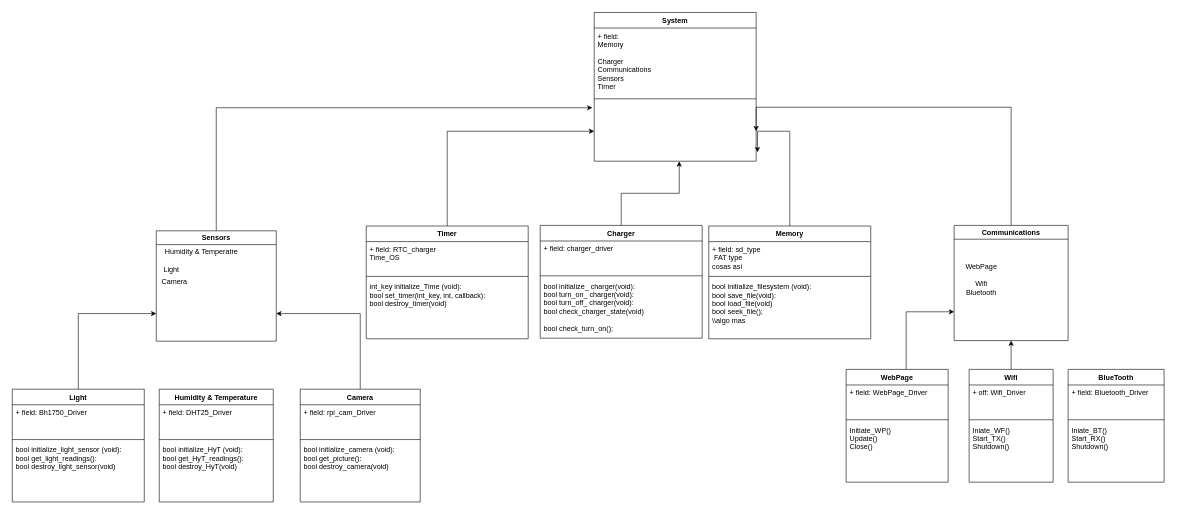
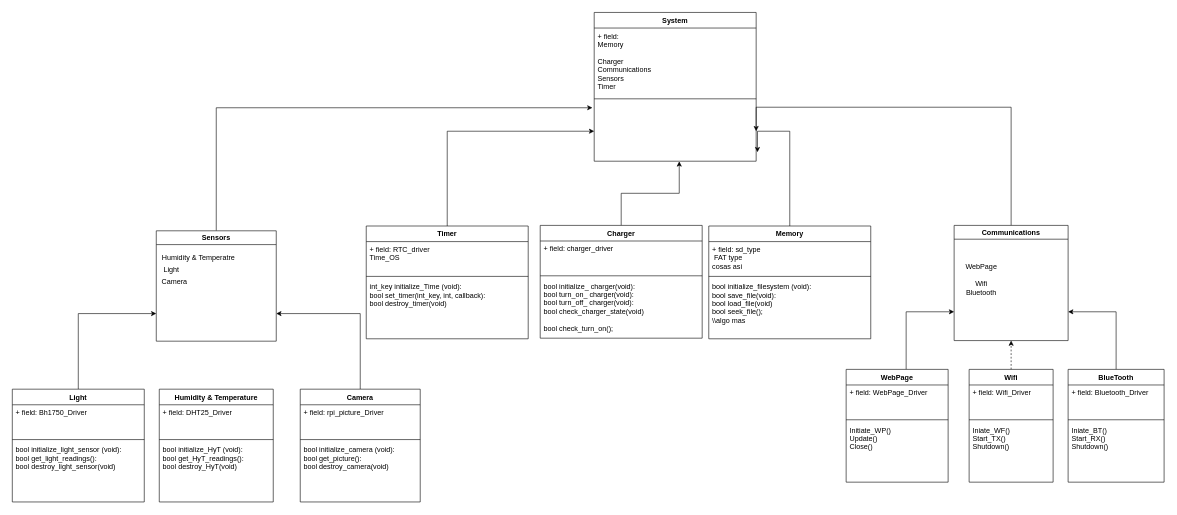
  <mxCell id="0" />
  <mxCell id="1" parent="0" />
  <mxCell id="2" style="edgeStyle=orthogonalEdgeStyle;rounded=0;orthogonalLoop=1;jettySize=auto;html=1;entryX=-0.011;entryY=0.109;entryDx=0;entryDy=0;entryPerimeter=0;" parent="1" source="3" target="24" edge="1"><mxGeometry relative="1" as="geometry" /></mxCell>
  <mxCell id="3" value="Sensors" style="swimlane;" parent="1" vertex="1"><mxGeometry x="260" y="384" width="200" height="184" as="geometry" /></mxCell>
- <mxCell id="4" value="Humidity &amp;amp; Temperatre" style="text;html=1;align=center;verticalAlign=middle;resizable=0;points=[];autosize=1;strokeColor=none;" parent="3" vertex="1"><mxGeometry x="5" y="25" width="140" height="20" as="geometry" /></mxCell>
+ <mxCell id="4" value="Humidity &amp;amp; Temperatre" style="text;html=1;align=center;verticalAlign=middle;resizable=0;points=[];autosize=1;strokeColor=none;" parent="3" vertex="1"><mxGeometry y="35" width="140" height="20" as="geometry" /></mxCell>
  <mxCell id="5" value="Light" style="text;html=1;align=center;verticalAlign=middle;resizable=0;points=[];autosize=1;strokeColor=none;" parent="3" vertex="1"><mxGeometry x="5" y="55" width="40" height="20" as="geometry" /></mxCell>
  <mxCell id="6" value="Camera" style="text;html=1;align=center;verticalAlign=middle;resizable=0;points=[];autosize=1;strokeColor=none;" parent="3" vertex="1"><mxGeometry y="75" width="60" height="20" as="geometry" /></mxCell>
  <mxCell id="7" style="edgeStyle=orthogonalEdgeStyle;rounded=0;orthogonalLoop=1;jettySize=auto;html=1;entryX=1;entryY=0.5;entryDx=0;entryDy=0;" parent="1" source="8" target="24" edge="1"><mxGeometry relative="1" as="geometry"><Array as="points"><mxPoint x="1685" y="178" /><mxPoint x="1260" y="178" /></Array></mxGeometry></mxCell>
  <mxCell id="8" value="Communications" style="swimlane;" parent="1" vertex="1"><mxGeometry x="1590" y="375" width="190" height="192" as="geometry" /></mxCell>
  <mxCell id="9" value="&lt;div&gt;Wifi&lt;/div&gt;&lt;div&gt;Bluetooth&lt;br&gt;&lt;/div&gt;" style="text;html=1;align=center;verticalAlign=middle;resizable=0;points=[];autosize=1;strokeColor=none;" parent="8" vertex="1"><mxGeometry x="10" y="90" width="70" height="30" as="geometry" /></mxCell>
  <mxCell id="10" value="WebPage" style="text;html=1;align=center;verticalAlign=middle;resizable=0;points=[];autosize=1;strokeColor=none;" parent="8" vertex="1"><mxGeometry x="10" y="60" width="70" height="20" as="geometry" /></mxCell>
  <mxCell id="11" style="edgeStyle=orthogonalEdgeStyle;rounded=0;orthogonalLoop=1;jettySize=auto;html=1;entryX=0.525;entryY=1.003;entryDx=0;entryDy=0;entryPerimeter=0;" parent="1" source="12" target="24" edge="1"><mxGeometry relative="1" as="geometry" /></mxCell>
  <mxCell id="12" value="Charger" style="swimlane;fontStyle=1;align=center;verticalAlign=top;childLayout=stackLayout;horizontal=1;startSize=26;horizontalStack=0;resizeParent=1;resizeParentMax=0;resizeLast=0;collapsible=1;marginBottom=0;" parent="1" vertex="1"><mxGeometry x="900" y="375" width="270" height="188" as="geometry" /></mxCell>
  <mxCell id="13" value="+ field: charger_driver" style="text;strokeColor=none;fillColor=none;align=left;verticalAlign=top;spacingLeft=4;spacingRight=4;overflow=hidden;rotatable=0;points=[[0,0.5],[1,0.5]];portConstraint=eastwest;" parent="12" vertex="1"><mxGeometry y="26" width="270" height="54" as="geometry" /></mxCell>
  <mxCell id="14" value="" style="line;strokeWidth=1;fillColor=none;align=left;verticalAlign=middle;spacingTop=-1;spacingLeft=3;spacingRight=3;rotatable=0;labelPosition=right;points=[];portConstraint=eastwest;" parent="12" vertex="1"><mxGeometry y="80" width="270" height="8" as="geometry" /></mxCell>
  <mxCell id="15" value="bool initialize_ charger(void):&#10;bool turn_on_ charger(void):&#10;bool turn_off_ charger(void):&#10;bool check_charger_state(void)&#10;&#10;bool check_turn_on();&#10;  &#10;&#10;" style="text;strokeColor=none;fillColor=none;align=left;verticalAlign=top;spacingLeft=4;spacingRight=4;overflow=hidden;rotatable=0;points=[[0,0.5],[1,0.5]];portConstraint=eastwest;" parent="12" vertex="1"><mxGeometry y="88" width="270" height="100" as="geometry" /></mxCell>
  <mxCell id="16" style="edgeStyle=orthogonalEdgeStyle;rounded=0;orthogonalLoop=1;jettySize=auto;html=1;entryX=1.008;entryY=0.85;entryDx=0;entryDy=0;entryPerimeter=0;" parent="1" source="17" target="24" edge="1"><mxGeometry relative="1" as="geometry"><Array as="points"><mxPoint x="1316" y="218" /><mxPoint x="1262" y="218" /></Array></mxGeometry></mxCell>
  <mxCell id="17" value="Memory" style="swimlane;fontStyle=1;align=center;verticalAlign=top;childLayout=stackLayout;horizontal=1;startSize=26;horizontalStack=0;resizeParent=1;resizeParentMax=0;resizeLast=0;collapsible=1;marginBottom=0;" parent="1" vertex="1"><mxGeometry x="1181" y="376" width="270" height="188" as="geometry" /></mxCell>
  <mxCell id="18" value="+ field: sd_type&#10; FAT type&#10;cosas asi&#10;" style="text;strokeColor=none;fillColor=none;align=left;verticalAlign=top;spacingLeft=4;spacingRight=4;overflow=hidden;rotatable=0;points=[[0,0.5],[1,0.5]];portConstraint=eastwest;" parent="17" vertex="1"><mxGeometry y="26" width="270" height="54" as="geometry" /></mxCell>
  <mxCell id="19" value="" style="line;strokeWidth=1;fillColor=none;align=left;verticalAlign=middle;spacingTop=-1;spacingLeft=3;spacingRight=3;rotatable=0;labelPosition=right;points=[];portConstraint=eastwest;" parent="17" vertex="1"><mxGeometry y="80" width="270" height="8" as="geometry" /></mxCell>
  <mxCell id="20" value="bool initialize_filesystem (void):&#10;bool save_file(void):&#10;bool load_file(void)&#10;bool seek_file();&#10;\\algo mas&#10;&#10;  &#10;&#10;" style="text;strokeColor=none;fillColor=none;align=left;verticalAlign=top;spacingLeft=4;spacingRight=4;overflow=hidden;rotatable=0;points=[[0,0.5],[1,0.5]];portConstraint=eastwest;" parent="17" vertex="1"><mxGeometry y="88" width="270" height="100" as="geometry" /></mxCell>
  <mxCell id="21" value="System" style="swimlane;fontStyle=1;align=center;verticalAlign=top;childLayout=stackLayout;horizontal=1;startSize=26;horizontalStack=0;resizeParent=1;resizeParentMax=0;resizeLast=0;collapsible=1;marginBottom=0;" parent="1" vertex="1"><mxGeometry x="990" y="20" width="270" height="248" as="geometry" /></mxCell>
  <mxCell id="22" value="+ field: &#10;Memory &#10;&#10;Charger&#10;Communications&#10;Sensors&#10;Timer&#10;&#10;" style="text;strokeColor=none;fillColor=none;align=left;verticalAlign=top;spacingLeft=4;spacingRight=4;overflow=hidden;rotatable=0;points=[[0,0.5],[1,0.5]];portConstraint=eastwest;" parent="21" vertex="1"><mxGeometry y="26" width="270" height="114" as="geometry" /></mxCell>
  <mxCell id="23" value="" style="line;strokeWidth=1;fillColor=none;align=left;verticalAlign=middle;spacingTop=-1;spacingLeft=3;spacingRight=3;rotatable=0;labelPosition=right;points=[];portConstraint=eastwest;" parent="21" vertex="1"><mxGeometry y="140" width="270" height="8" as="geometry" /></mxCell>
  <mxCell id="24" value="  " style="text;strokeColor=none;fillColor=none;align=left;verticalAlign=top;spacingLeft=4;spacingRight=4;overflow=hidden;rotatable=0;points=[[0,0.5],[1,0.5]];portConstraint=eastwest;" parent="21" vertex="1"><mxGeometry y="148" width="270" height="100" as="geometry" /></mxCell>
  <mxCell id="25" style="edgeStyle=orthogonalEdgeStyle;rounded=0;orthogonalLoop=1;jettySize=auto;html=1;entryX=0;entryY=0.5;entryDx=0;entryDy=0;" parent="1" source="26" target="24" edge="1"><mxGeometry relative="1" as="geometry" /></mxCell>
  <mxCell id="26" value="Timer" style="swimlane;fontStyle=1;align=center;verticalAlign=top;childLayout=stackLayout;horizontal=1;startSize=26;horizontalStack=0;resizeParent=1;resizeParentMax=0;resizeLast=0;collapsible=1;marginBottom=0;" parent="1" vertex="1"><mxGeometry x="610" y="376" width="270" height="188" as="geometry" /></mxCell>
- <mxCell id="27" value="+ field: RTC_charger&#10;Time_OS" style="text;strokeColor=none;fillColor=none;align=left;verticalAlign=top;spacingLeft=4;spacingRight=4;overflow=hidden;rotatable=0;points=[[0,0.5],[1,0.5]];portConstraint=eastwest;" parent="26" vertex="1"><mxGeometry y="26" width="270" height="54" as="geometry" /></mxCell>
+ <mxCell id="27" value="+ field: RTC_driver&#10;Time_OS" style="text;strokeColor=none;fillColor=none;align=left;verticalAlign=top;spacingLeft=4;spacingRight=4;overflow=hidden;rotatable=0;points=[[0,0.5],[1,0.5]];portConstraint=eastwest;" parent="26" vertex="1"><mxGeometry y="26" width="270" height="54" as="geometry" /></mxCell>
  <mxCell id="28" value="" style="line;strokeWidth=1;fillColor=none;align=left;verticalAlign=middle;spacingTop=-1;spacingLeft=3;spacingRight=3;rotatable=0;labelPosition=right;points=[];portConstraint=eastwest;" parent="26" vertex="1"><mxGeometry y="80" width="270" height="8" as="geometry" /></mxCell>
  <mxCell id="29" value="int_key initialize_Time (void):&#10;bool set_timer(int_key, int, callback):&#10;bool destroy_timer(void)&#10;&#10;&#10;  &#10;&#10;" style="text;strokeColor=none;fillColor=none;align=left;verticalAlign=top;spacingLeft=4;spacingRight=4;overflow=hidden;rotatable=0;points=[[0,0.5],[1,0.5]];portConstraint=eastwest;" parent="26" vertex="1"><mxGeometry y="88" width="270" height="100" as="geometry" /></mxCell>
  <mxCell id="30" value="Humidity &amp; Temperature" style="swimlane;fontStyle=1;align=center;verticalAlign=top;childLayout=stackLayout;horizontal=1;startSize=26;horizontalStack=0;resizeParent=1;resizeParentMax=0;resizeLast=0;collapsible=1;marginBottom=0;" parent="1" vertex="1"><mxGeometry x="265" y="648" width="190" height="188" as="geometry" /></mxCell>
  <mxCell id="31" value="+ field: DHT25_Driver" style="text;strokeColor=none;fillColor=none;align=left;verticalAlign=top;spacingLeft=4;spacingRight=4;overflow=hidden;rotatable=0;points=[[0,0.5],[1,0.5]];portConstraint=eastwest;" parent="30" vertex="1"><mxGeometry y="26" width="190" height="54" as="geometry" /></mxCell>
  <mxCell id="32" value="" style="line;strokeWidth=1;fillColor=none;align=left;verticalAlign=middle;spacingTop=-1;spacingLeft=3;spacingRight=3;rotatable=0;labelPosition=right;points=[];portConstraint=eastwest;" parent="30" vertex="1"><mxGeometry y="80" width="190" height="8" as="geometry" /></mxCell>
  <mxCell id="33" value="bool initialize_HyT (void):&#10;bool get_HyT_readings():&#10;bool destroy_HyT(void)&#10;&#10;&#10;  &#10;&#10;" style="text;strokeColor=none;fillColor=none;align=left;verticalAlign=top;spacingLeft=4;spacingRight=4;overflow=hidden;rotatable=0;points=[[0,0.5],[1,0.5]];portConstraint=eastwest;" parent="30" vertex="1"><mxGeometry y="88" width="190" height="100" as="geometry" /></mxCell>
  <mxCell id="34" style="edgeStyle=orthogonalEdgeStyle;rounded=0;orthogonalLoop=1;jettySize=auto;html=1;entryX=0;entryY=0.75;entryDx=0;entryDy=0;" parent="1" source="35" target="3" edge="1"><mxGeometry relative="1" as="geometry"><Array as="points"><mxPoint x="130" y="522" /></Array></mxGeometry></mxCell>
  <mxCell id="35" value="Light" style="swimlane;fontStyle=1;align=center;verticalAlign=top;childLayout=stackLayout;horizontal=1;startSize=26;horizontalStack=0;resizeParent=1;resizeParentMax=0;resizeLast=0;collapsible=1;marginBottom=0;" parent="1" vertex="1"><mxGeometry x="20" y="648" width="220" height="188" as="geometry" /></mxCell>
  <mxCell id="36" value="+ field: Bh1750_Driver" style="text;strokeColor=none;fillColor=none;align=left;verticalAlign=top;spacingLeft=4;spacingRight=4;overflow=hidden;rotatable=0;points=[[0,0.5],[1,0.5]];portConstraint=eastwest;fontStyle=0" parent="35" vertex="1"><mxGeometry y="26" width="220" height="54" as="geometry" /></mxCell>
  <mxCell id="37" value="" style="line;strokeWidth=1;fillColor=none;align=left;verticalAlign=middle;spacingTop=-1;spacingLeft=3;spacingRight=3;rotatable=0;labelPosition=right;points=[];portConstraint=eastwest;" parent="35" vertex="1"><mxGeometry y="80" width="220" height="8" as="geometry" /></mxCell>
  <mxCell id="38" value="bool initialize_light_sensor (void):&#10;bool get_light_readings():&#10;bool destroy_light_sensor(void)&#10;&#10;&#10;  &#10;&#10;" style="text;strokeColor=none;fillColor=none;align=left;verticalAlign=top;spacingLeft=4;spacingRight=4;overflow=hidden;rotatable=0;points=[[0,0.5],[1,0.5]];portConstraint=eastwest;" parent="35" vertex="1"><mxGeometry y="88" width="220" height="100" as="geometry" /></mxCell>
  <mxCell id="39" style="edgeStyle=orthogonalEdgeStyle;rounded=0;orthogonalLoop=1;jettySize=auto;html=1;entryX=1;entryY=0.75;entryDx=0;entryDy=0;" parent="1" source="40" target="3" edge="1"><mxGeometry relative="1" as="geometry"><Array as="points"><mxPoint x="600" y="522" /></Array></mxGeometry></mxCell>
  <mxCell id="40" value="Camera" style="swimlane;fontStyle=1;align=center;verticalAlign=top;childLayout=stackLayout;horizontal=1;startSize=26;horizontalStack=0;resizeParent=1;resizeParentMax=0;resizeLast=0;collapsible=1;marginBottom=0;" parent="1" vertex="1"><mxGeometry x="500" y="648" width="200" height="188" as="geometry" /></mxCell>
- <mxCell id="41" value="+ field: rpi_cam_Driver" style="text;strokeColor=none;fillColor=none;align=left;verticalAlign=top;spacingLeft=4;spacingRight=4;overflow=hidden;rotatable=0;points=[[0,0.5],[1,0.5]];portConstraint=eastwest;fontStyle=0" parent="40" vertex="1"><mxGeometry y="26" width="200" height="54" as="geometry" /></mxCell>
+ <mxCell id="41" value="+ field: rpi_picture_Driver" style="text;strokeColor=none;fillColor=none;align=left;verticalAlign=top;spacingLeft=4;spacingRight=4;overflow=hidden;rotatable=0;points=[[0,0.5],[1,0.5]];portConstraint=eastwest;fontStyle=0" parent="40" vertex="1"><mxGeometry y="26" width="200" height="54" as="geometry" /></mxCell>
  <mxCell id="42" value="" style="line;strokeWidth=1;fillColor=none;align=left;verticalAlign=middle;spacingTop=-1;spacingLeft=3;spacingRight=3;rotatable=0;labelPosition=right;points=[];portConstraint=eastwest;" parent="40" vertex="1"><mxGeometry y="80" width="200" height="8" as="geometry" /></mxCell>
  <mxCell id="43" value="bool initialize_camera (void):&#10;bool get_picture():&#10;bool destroy_camera(void)&#10;&#10;&#10;  &#10;&#10;" style="text;strokeColor=none;fillColor=none;align=left;verticalAlign=top;spacingLeft=4;spacingRight=4;overflow=hidden;rotatable=0;points=[[0,0.5],[1,0.5]];portConstraint=eastwest;" parent="40" vertex="1"><mxGeometry y="88" width="200" height="100" as="geometry" /></mxCell>
- <mxCell id="44" style="edgeStyle=orthogonalEdgeStyle;rounded=0;orthogonalLoop=1;jettySize=auto;html=1;entryX=0.5;entryY=1;entryDx=0;entryDy=0;" parent="1" source="45" target="8" edge="1"><mxGeometry relative="1" as="geometry" /></mxCell>
+ <mxCell id="44" style="edgeStyle=orthogonalEdgeStyle;rounded=0;orthogonalLoop=1;jettySize=auto;html=1;entryX=0.5;entryY=1;entryDx=0;entryDy=0;dashed=1;" parent="1" source="45" target="8" edge="1"><mxGeometry relative="1" as="geometry" /></mxCell>
  <mxCell id="45" value="Wifi" style="swimlane;fontStyle=1;align=center;verticalAlign=top;childLayout=stackLayout;horizontal=1;startSize=26;horizontalStack=0;resizeParent=1;resizeParentMax=0;resizeLast=0;collapsible=1;marginBottom=0;" parent="1" vertex="1"><mxGeometry x="1615" y="615" width="140" height="188" as="geometry" /></mxCell>
- <mxCell id="46" value="+ off: Wifi_Driver" style="text;strokeColor=none;fillColor=none;align=left;verticalAlign=top;spacingLeft=4;spacingRight=4;overflow=hidden;rotatable=0;points=[[0,0.5],[1,0.5]];portConstraint=eastwest;fontStyle=0" parent="45" vertex="1"><mxGeometry y="26" width="140" height="54" as="geometry" /></mxCell>
+ <mxCell id="46" value="+ field: Wifi_Driver" style="text;strokeColor=none;fillColor=none;align=left;verticalAlign=top;spacingLeft=4;spacingRight=4;overflow=hidden;rotatable=0;points=[[0,0.5],[1,0.5]];portConstraint=eastwest;fontStyle=0" parent="45" vertex="1"><mxGeometry y="26" width="140" height="54" as="geometry" /></mxCell>
  <mxCell id="47" value="" style="line;strokeWidth=1;fillColor=none;align=left;verticalAlign=middle;spacingTop=-1;spacingLeft=3;spacingRight=3;rotatable=0;labelPosition=right;points=[];portConstraint=eastwest;" parent="45" vertex="1"><mxGeometry y="80" width="140" height="8" as="geometry" /></mxCell>
  <mxCell id="48" value="Iniate_WF()&#10;Start_TX()&#10;Shutdown()" style="text;strokeColor=none;fillColor=none;align=left;verticalAlign=top;spacingLeft=4;spacingRight=4;overflow=hidden;rotatable=0;points=[[0,0.5],[1,0.5]];portConstraint=eastwest;" parent="45" vertex="1"><mxGeometry y="88" width="140" height="100" as="geometry" /></mxCell>
+ <mxCell id="49" style="edgeStyle=orthogonalEdgeStyle;rounded=0;orthogonalLoop=1;jettySize=auto;html=1;entryX=1;entryY=0.75;entryDx=0;entryDy=0;" parent="1" source="50" target="8" edge="1"><mxGeometry relative="1" as="geometry" /></mxCell>
  <mxCell id="50" value="BlueTooth" style="swimlane;fontStyle=1;align=center;verticalAlign=top;childLayout=stackLayout;horizontal=1;startSize=26;horizontalStack=0;resizeParent=1;resizeParentMax=0;resizeLast=0;collapsible=1;marginBottom=0;" parent="1" vertex="1"><mxGeometry x="1780" y="615" width="160" height="188" as="geometry" /></mxCell>
  <mxCell id="51" value="+ field: Bluetooth_Driver" style="text;strokeColor=none;fillColor=none;align=left;verticalAlign=top;spacingLeft=4;spacingRight=4;overflow=hidden;rotatable=0;points=[[0,0.5],[1,0.5]];portConstraint=eastwest;fontStyle=0" parent="50" vertex="1"><mxGeometry y="26" width="160" height="54" as="geometry" /></mxCell>
  <mxCell id="52" value="" style="line;strokeWidth=1;fillColor=none;align=left;verticalAlign=middle;spacingTop=-1;spacingLeft=3;spacingRight=3;rotatable=0;labelPosition=right;points=[];portConstraint=eastwest;" parent="50" vertex="1"><mxGeometry y="80" width="160" height="8" as="geometry" /></mxCell>
  <mxCell id="53" value="Iniate_BT()&#10;Start_RX()&#10;Shutdown()" style="text;strokeColor=none;fillColor=none;align=left;verticalAlign=top;spacingLeft=4;spacingRight=4;overflow=hidden;rotatable=0;points=[[0,0.5],[1,0.5]];portConstraint=eastwest;" parent="50" vertex="1"><mxGeometry y="88" width="160" height="100" as="geometry" /></mxCell>
  <mxCell id="54" style="edgeStyle=orthogonalEdgeStyle;rounded=0;orthogonalLoop=1;jettySize=auto;html=1;entryX=0;entryY=0.75;entryDx=0;entryDy=0;" parent="1" source="55" target="8" edge="1"><mxGeometry relative="1" as="geometry"><Array as="points"><mxPoint x="1510" y="519" /></Array></mxGeometry></mxCell>
  <mxCell id="55" value="WebPage" style="swimlane;fontStyle=1;align=center;verticalAlign=top;childLayout=stackLayout;horizontal=1;startSize=26;horizontalStack=0;resizeParent=1;resizeParentMax=0;resizeLast=0;collapsible=1;marginBottom=0;" parent="1" vertex="1"><mxGeometry x="1410" y="615" width="170" height="188" as="geometry" /></mxCell>
  <mxCell id="56" value="+ field: WebPage_Driver" style="text;strokeColor=none;fillColor=none;align=left;verticalAlign=top;spacingLeft=4;spacingRight=4;overflow=hidden;rotatable=0;points=[[0,0.5],[1,0.5]];portConstraint=eastwest;fontStyle=0" parent="55" vertex="1"><mxGeometry y="26" width="170" height="54" as="geometry" /></mxCell>
  <mxCell id="57" value="" style="line;strokeWidth=1;fillColor=none;align=left;verticalAlign=middle;spacingTop=-1;spacingLeft=3;spacingRight=3;rotatable=0;labelPosition=right;points=[];portConstraint=eastwest;" parent="55" vertex="1"><mxGeometry y="80" width="170" height="8" as="geometry" /></mxCell>
  <mxCell id="58" value="Initiate_WP()&#10;Update()&#10;Close()" style="text;strokeColor=none;fillColor=none;align=left;verticalAlign=top;spacingLeft=4;spacingRight=4;overflow=hidden;rotatable=0;points=[[0,0.5],[1,0.5]];portConstraint=eastwest;" parent="55" vertex="1"><mxGeometry y="88" width="170" height="100" as="geometry" /></mxCell>
